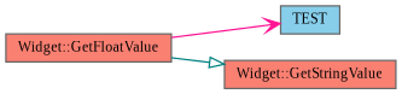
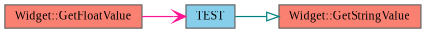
  digraph {
    fontname="Liberation Serif"
    rankdir=LR
    node [color=grey40 fillcolor=salmon fontname="Liberation Serif" fontsize=10 shape=box style=filled]
    edge [fontname="Liberation Serif" fontsize=10 labelfontname=Helvetica labelfontsize=10 style=solid]
    n1 [color=gray40 fillcolor=skyblue fontcolor=black height=0.2 label=TEST width=0.4]
    n2 [height=0.2 label="Widget::GetStringValue" width=0.4]
    n3 [height=0.2 label="Widget::GetFloatValue" width=0.4]
-   n3 -> n2 [arrowhead=onormal color=teal]
+   n1 -> n2 [arrowhead=onormal color=teal]
    n3 -> n1 [arrowhead=vee color=deeppink]
  }
